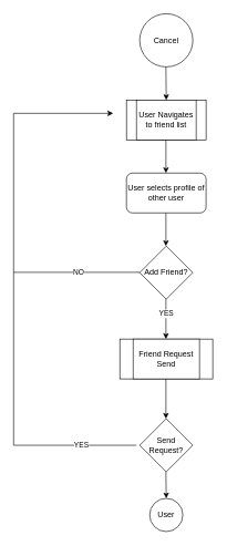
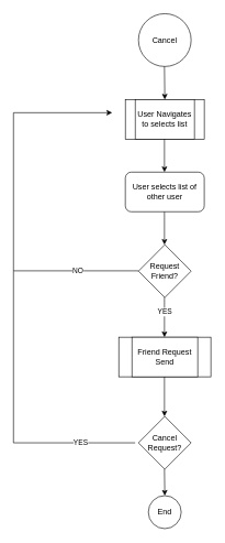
  <mxCell id="0" />
  <mxCell id="1" parent="0" />
  <mxCell id="2" value="Cancel" style="ellipse;whiteSpace=wrap;html=1;aspect=fixed;" vertex="1" parent="1"><mxGeometry x="210" y="20" width="80" height="80" as="geometry" /></mxCell>
  <mxCell id="3" value="" style="endArrow=classic;html=1;rounded=0;" edge="1" parent="1"><mxGeometry width="50" height="50" relative="1" as="geometry"><mxPoint x="249.5" y="100" as="sourcePoint" /><mxPoint x="250" y="150" as="targetPoint" /></mxGeometry></mxCell>
  <mxCell id="4" value="" style="rounded=0;whiteSpace=wrap;html=1;" vertex="1" parent="1"><mxGeometry x="190" y="150" width="120" height="60" as="geometry" /></mxCell>
- <mxCell id="5" value="User Navigates to friend list" style="rounded=0;whiteSpace=wrap;html=1;" vertex="1" parent="1"><mxGeometry x="205" y="150" width="90" height="60" as="geometry" /></mxCell>
+ <mxCell id="5" value="User Navigates to selects list" style="rounded=0;whiteSpace=wrap;html=1;" vertex="1" parent="1"><mxGeometry x="205" y="150" width="90" height="60" as="geometry" /></mxCell>
  <mxCell id="6" value="" style="endArrow=classic;html=1;rounded=0;" edge="1" parent="1"><mxGeometry width="50" height="50" relative="1" as="geometry"><mxPoint x="249.5" y="210" as="sourcePoint" /><mxPoint x="249.5" y="260" as="targetPoint" /></mxGeometry></mxCell>
- <mxCell id="7" value="User selects profile of other user" style="rounded=1;whiteSpace=wrap;html=1;" vertex="1" parent="1"><mxGeometry x="190" y="260" width="120" height="60" as="geometry" /></mxCell>
+ <mxCell id="7" value="User selects list of other user" style="rounded=1;whiteSpace=wrap;html=1;" vertex="1" parent="1"><mxGeometry x="190" y="260" width="120" height="60" as="geometry" /></mxCell>
  <mxCell id="8" value="" style="endArrow=classic;html=1;rounded=0;" edge="1" parent="1"><mxGeometry width="50" height="50" relative="1" as="geometry"><mxPoint x="249.5" y="320" as="sourcePoint" /><mxPoint x="249.5" y="370" as="targetPoint" /></mxGeometry></mxCell>
- <mxCell id="9" value="Add Friend?" style="rhombus;whiteSpace=wrap;html=1;" vertex="1" parent="1"><mxGeometry x="210" y="370" width="80" height="80" as="geometry" /></mxCell>
+ <mxCell id="9" value="Request Friend?" style="rhombus;whiteSpace=wrap;html=1;" vertex="1" parent="1"><mxGeometry x="210" y="370" width="80" height="80" as="geometry" /></mxCell>
  <mxCell id="10" value="" style="endArrow=none;html=1;rounded=0;" edge="1" parent="1"><mxGeometry width="50" height="50" relative="1" as="geometry"><mxPoint x="20" y="409.5" as="sourcePoint" /><mxPoint x="210" y="409.5" as="targetPoint" /></mxGeometry></mxCell>
  <mxCell id="11" value="NO" style="edgeLabel;html=1;align=center;verticalAlign=middle;resizable=0;points=[];" vertex="1" connectable="0" parent="10"><mxGeometry x="0.017" y="1" relative="1" as="geometry"><mxPoint as="offset" /></mxGeometry></mxCell>
  <mxCell id="12" value="" style="endArrow=none;html=1;rounded=0;" edge="1" parent="1"><mxGeometry width="50" height="50" relative="1" as="geometry"><mxPoint x="20" y="410" as="sourcePoint" /><mxPoint x="20" y="170" as="targetPoint" /></mxGeometry></mxCell>
  <mxCell id="13" value="" style="endArrow=classic;html=1;rounded=0;" edge="1" parent="1"><mxGeometry width="50" height="50" relative="1" as="geometry"><mxPoint x="20" y="170" as="sourcePoint" /><mxPoint x="170" y="170" as="targetPoint" /></mxGeometry></mxCell>
  <mxCell id="14" value="" style="endArrow=classic;html=1;rounded=0;" edge="1" parent="1"><mxGeometry width="50" height="50" relative="1" as="geometry"><mxPoint x="249.5" y="450" as="sourcePoint" /><mxPoint x="249.5" y="510" as="targetPoint" /></mxGeometry></mxCell>
  <mxCell id="15" value="YES" style="edgeLabel;html=1;align=center;verticalAlign=middle;resizable=0;points=[];" vertex="1" connectable="0" parent="14"><mxGeometry x="-0.313" relative="1" as="geometry"><mxPoint as="offset" /></mxGeometry></mxCell>
  <mxCell id="16" value="" style="rounded=0;whiteSpace=wrap;html=1;" vertex="1" parent="1"><mxGeometry x="180" y="510" width="140" height="60" as="geometry" /></mxCell>
  <mxCell id="17" value="Friend Request Send" style="rounded=0;whiteSpace=wrap;html=1;" vertex="1" parent="1"><mxGeometry x="200" y="510" width="100" height="60" as="geometry" /></mxCell>
- <mxCell id="18" value="Send Request?" style="rhombus;whiteSpace=wrap;html=1;" vertex="1" parent="1"><mxGeometry x="210" y="630" width="80" height="80" as="geometry" /></mxCell>
+ <mxCell id="18" value="Cancel Request?" style="rhombus;whiteSpace=wrap;html=1;" vertex="1" parent="1"><mxGeometry x="210" y="630" width="80" height="80" as="geometry" /></mxCell>
  <mxCell id="19" value="" style="endArrow=classic;html=1;rounded=0;" edge="1" parent="1"><mxGeometry width="50" height="50" relative="1" as="geometry"><mxPoint x="249.5" y="570" as="sourcePoint" /><mxPoint x="249.5" y="630" as="targetPoint" /></mxGeometry></mxCell>
  <mxCell id="20" value="" style="endArrow=none;html=1;rounded=0;" edge="1" parent="1"><mxGeometry width="50" height="50" relative="1" as="geometry"><mxPoint x="20" y="670" as="sourcePoint" /><mxPoint x="205" y="670" as="targetPoint" /></mxGeometry></mxCell>
  <mxCell id="21" value="YES" style="edgeLabel;html=1;align=center;verticalAlign=middle;resizable=0;points=[];" vertex="1" connectable="0" parent="20"><mxGeometry x="0.092" y="1" relative="1" as="geometry"><mxPoint as="offset" /></mxGeometry></mxCell>
  <mxCell id="22" value="" style="endArrow=none;html=1;rounded=0;" edge="1" parent="1"><mxGeometry width="50" height="50" relative="1" as="geometry"><mxPoint x="20" y="670" as="sourcePoint" /><mxPoint x="20" y="410" as="targetPoint" /></mxGeometry></mxCell>
- <mxCell id="23" value="User" style="ellipse;whiteSpace=wrap;html=1;aspect=fixed;" vertex="1" parent="1"><mxGeometry x="225" y="750" width="50" height="50" as="geometry" /></mxCell>
+ <mxCell id="23" value="End" style="ellipse;whiteSpace=wrap;html=1;aspect=fixed;" vertex="1" parent="1"><mxGeometry x="225" y="750" width="50" height="50" as="geometry" /></mxCell>
  <mxCell id="24" value="" style="endArrow=classic;html=1;rounded=0;" edge="1" parent="1"><mxGeometry width="50" height="50" relative="1" as="geometry"><mxPoint x="249.5" y="710" as="sourcePoint" /><mxPoint x="250" y="750" as="targetPoint" /></mxGeometry></mxCell>
